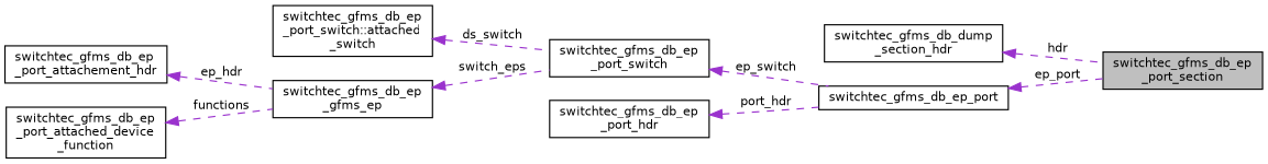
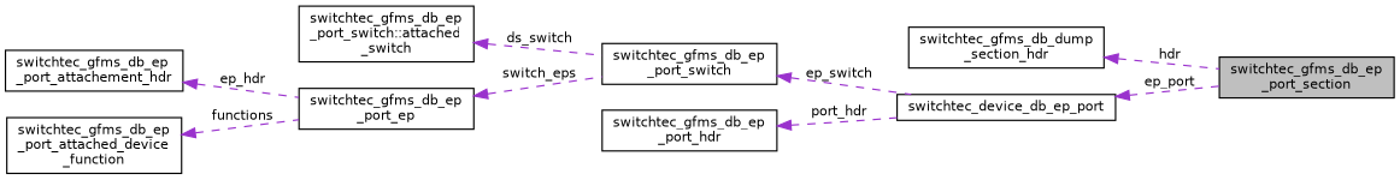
  digraph {
    rankdir=LR
    node [color=black fillcolor=white fontname=Helvetica fontsize=10 shape=record style=filled]
    edge [color=darkorchid3 dir=back fontname=Helvetica fontsize=10 labelfontname=Helvetica labelfontsize=10 style=dashed]
    n1 [fillcolor=grey75 fontcolor=black height=0.2 label="switchtec_gfms_db_ep\l_port_section" width=0.4]
    n2 [height=0.2 label="switchtec_gfms_db_dump\l_section_hdr" width=0.4]
-   n3 [height=0.2 label=switchtec_gfms_db_ep_port width=0.4]
+   n3 [height=0.2 label=switchtec_device_db_ep_port width=0.4]
    n4 [height=0.2 label="switchtec_gfms_db_ep\l_port_switch" width=0.4]
    n5 [height=0.2 label="switchtec_gfms_db_ep\l_port_switch::attached\l_switch" width=0.4]
    n6 [height=0.2 label="switchtec_gfms_db_ep\l_port_attachement_hdr" width=0.4]
-   n7 [height=0.2 label="switchtec_gfms_db_ep\l_gfms_ep" width=0.4]
+   n7 [height=0.2 label="switchtec_gfms_db_ep\l_port_ep" width=0.4]
    n8 [height=0.2 label="switchtec_gfms_db_ep\l_port_attached_device\l_function" width=0.4]
    n9 [height=0.2 label="switchtec_gfms_db_ep\l_port_hdr" width=0.4]
    n2 -> n1 [label=" hdr"]
    n3 -> n1 [label=" ep_port"]
    n4 -> n3 [label=" ep_switch"]
    n5 -> n4 [label=" ds_switch"]
    n6 -> n7 [label=" ep_hdr"]
    n7 -> n4 [label=" switch_eps"]
    n8 -> n7 [label=" functions"]
    n9 -> n3 [label=" port_hdr"]
  }
